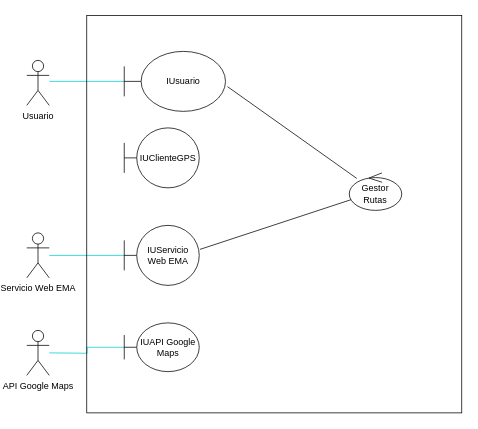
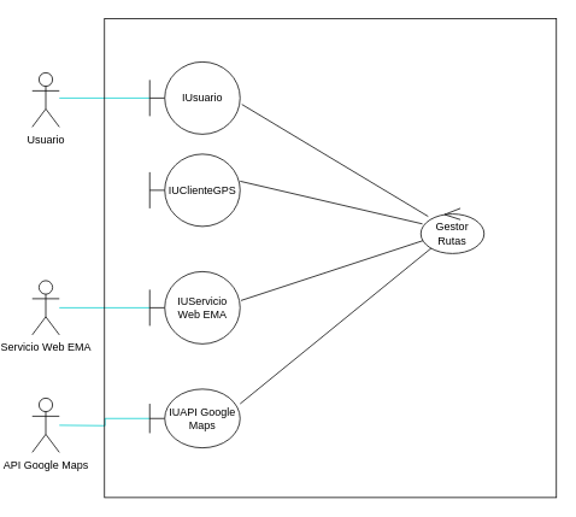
  <mxCell id="0" />
  <mxCell id="1" parent="0" />
  <mxCell id="2" value="Usuario" style="shape=umlActor;verticalLabelPosition=bottom;labelBackgroundColor=#ffffff;verticalAlign=top;html=1;outlineConnect=0;" parent="1" vertex="1"><mxGeometry x="20" y="80" width="30" height="60" as="geometry" /></mxCell>
  <mxCell id="3" style="edgeStyle=orthogonalEdgeStyle;rounded=0;orthogonalLoop=1;jettySize=auto;html=1;endArrow=none;endFill=0;fillColor=#dae8fc;strokeColor=#00CCCC;" parent="1" source="4" edge="1"><mxGeometry relative="1" as="geometry"><mxPoint x="50" y="108" as="targetPoint" /></mxGeometry></mxCell>
- <mxCell id="4" value="IUsuario" style="shape=umlBoundary;whiteSpace=wrap;html=1;" parent="1" vertex="1"><mxGeometry x="150" y="68" width="135" height="80" as="geometry" /></mxCell>
+ <mxCell id="4" value="IUsuario" style="shape=umlBoundary;whiteSpace=wrap;html=1;" parent="1" vertex="1"><mxGeometry x="150" y="68" width="100" height="80" as="geometry" /></mxCell>
  <mxCell id="5" style="rounded=0;orthogonalLoop=1;jettySize=auto;html=1;entryX=1.02;entryY=0.588;entryDx=0;entryDy=0;entryPerimeter=0;endArrow=none;endFill=0;" edge="1" parent="1" source="9" target="4"><mxGeometry relative="1" as="geometry" /></mxCell>
+ <mxCell id="6" style="edgeStyle=none;rounded=0;orthogonalLoop=1;jettySize=auto;html=1;entryX=1;entryY=0.375;entryDx=0;entryDy=0;entryPerimeter=0;endArrow=none;endFill=0;" edge="1" parent="1" source="9" target="10"><mxGeometry relative="1" as="geometry" /></mxCell>
  <mxCell id="7" style="edgeStyle=none;rounded=0;orthogonalLoop=1;jettySize=auto;html=1;entryX=1.01;entryY=0.4;entryDx=0;entryDy=0;entryPerimeter=0;endArrow=none;endFill=0;" edge="1" parent="1" source="9" target="14"><mxGeometry relative="1" as="geometry" /></mxCell>
+ <mxCell id="8" style="edgeStyle=none;rounded=0;orthogonalLoop=1;jettySize=auto;html=1;entryX=1;entryY=0.25;entryDx=0;entryDy=0;entryPerimeter=0;endArrow=none;endFill=0;" edge="1" parent="1" source="9" target="16"><mxGeometry relative="1" as="geometry" /></mxCell>
  <mxCell id="9" value="Gestor Rutas" style="ellipse;shape=umlControl;whiteSpace=wrap;html=1;" parent="1" vertex="1"><mxGeometry x="450" y="230" width="70" height="50" as="geometry" /></mxCell>
  <mxCell id="10" value="IUClienteGPS" style="shape=umlBoundary;whiteSpace=wrap;html=1;" parent="1" vertex="1"><mxGeometry x="150" y="170" width="100" height="80" as="geometry" /></mxCell>
  <mxCell id="11" value="Servicio Web EMA" style="shape=umlActor;verticalLabelPosition=bottom;labelBackgroundColor=#ffffff;verticalAlign=top;html=1;outlineConnect=0;" parent="1" vertex="1"><mxGeometry x="20" y="310" width="30" height="60" as="geometry" /></mxCell>
  <mxCell id="12" value="API Google Maps" style="shape=umlActor;verticalLabelPosition=bottom;labelBackgroundColor=#ffffff;verticalAlign=top;html=1;outlineConnect=0;" parent="1" vertex="1"><mxGeometry x="20" y="440" width="30" height="60" as="geometry" /></mxCell>
  <mxCell id="13" style="edgeStyle=orthogonalEdgeStyle;rounded=0;orthogonalLoop=1;jettySize=auto;html=1;endArrow=none;endFill=0;strokeColor=#00CCCC;" parent="1" source="14" edge="1"><mxGeometry relative="1" as="geometry"><mxPoint x="50" y="340" as="targetPoint" /></mxGeometry></mxCell>
  <mxCell id="14" value="IUServicio Web EMA" style="shape=umlBoundary;whiteSpace=wrap;html=1;" parent="1" vertex="1"><mxGeometry x="150" y="300" width="100" height="80" as="geometry" /></mxCell>
  <mxCell id="15" style="edgeStyle=orthogonalEdgeStyle;rounded=0;orthogonalLoop=1;jettySize=auto;html=1;endArrow=none;endFill=0;strokeColor=#00CCCC;" parent="1" source="16" edge="1"><mxGeometry relative="1" as="geometry"><mxPoint x="50" y="470" as="targetPoint" /></mxGeometry></mxCell>
  <mxCell id="16" value="IUAPI Google Maps" style="shape=umlBoundary;whiteSpace=wrap;html=1;" parent="1" vertex="1"><mxGeometry x="150" y="430" width="100" height="65" as="geometry" /></mxCell>
  <mxCell id="17" value="" style="rounded=0;whiteSpace=wrap;html=1;fillColor=none;" vertex="1" parent="1"><mxGeometry x="100" y="20" width="500" height="530" as="geometry" /></mxCell>
